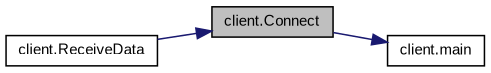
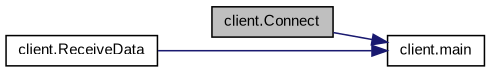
  digraph {
    fontname="Liberation Sans"
    rankdir=RL
    node [color=black fillcolor=white fontname="Liberation Sans" fontsize=10 shape=record style=filled]
    edge [color=midnightblue dir=back fontname="Liberation Sans" fontsize=10 labelfontname=Helvetica labelfontsize=10 style=solid]
    n1 [fillcolor=grey75 fontcolor=black height=0.2 label="client.Connect" width=0.4]
    n2 [height=0.2 label="client.ReceiveData" width=0.4]
    n3 [height=0.2 label="client.main" width=0.4]
-   n1 -> n2
+   n3 -> n2
    n3 -> n1
  }
